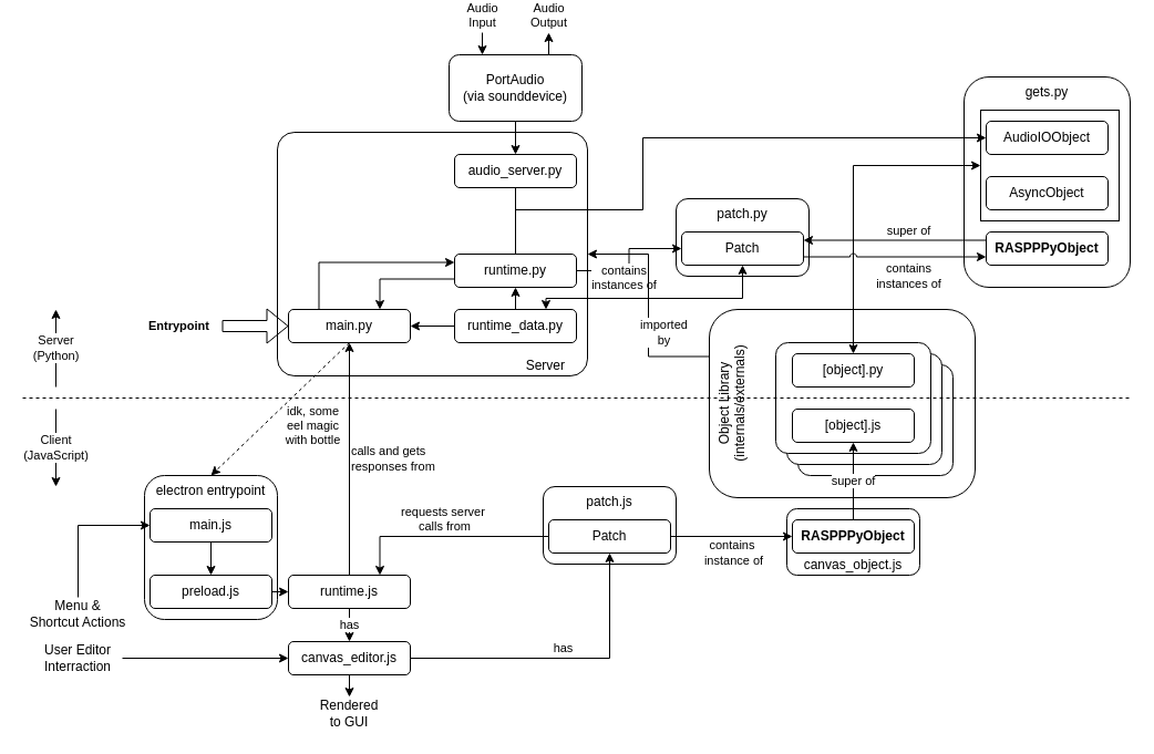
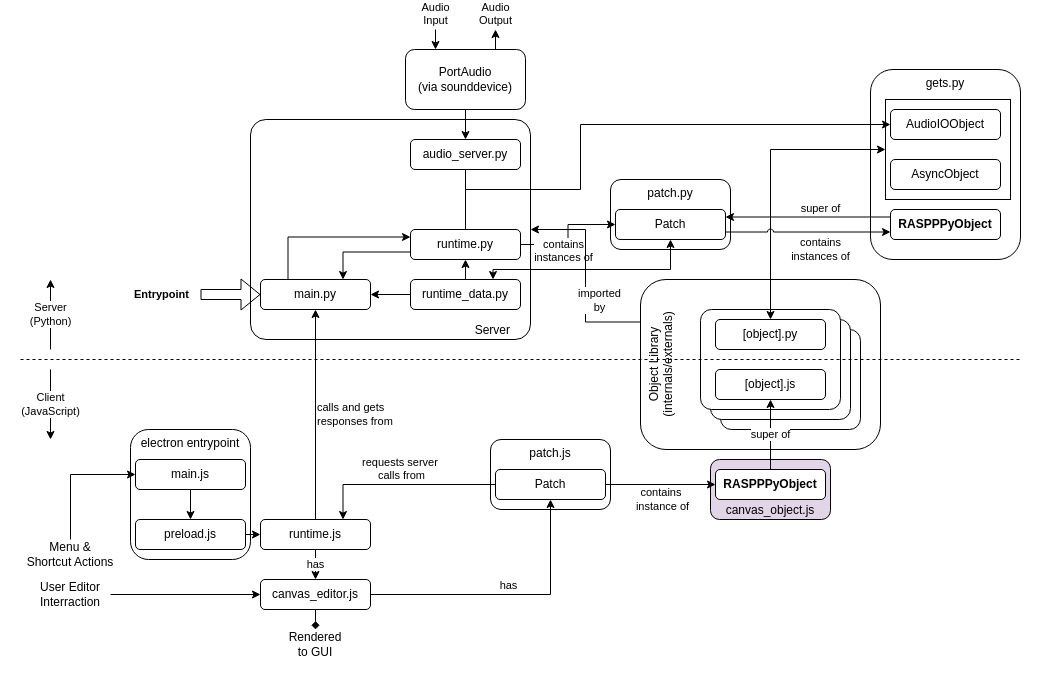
  <mxCell id="0" />
  <mxCell id="1" parent="0" />
  <mxCell id="2" value="patch.py" style="rounded=1;whiteSpace=wrap;html=1;verticalAlign=top;" vertex="1" parent="1"><mxGeometry x="610" y="170" width="120" height="70" as="geometry" /></mxCell>
  <mxCell id="3" value="&lt;div&gt;Object Library (internals/externals)&lt;br&gt;&lt;/div&gt;" style="rounded=1;whiteSpace=wrap;html=1;align=center;verticalAlign=top;horizontal=0;" vertex="1" parent="1"><mxGeometry x="640" y="270" width="240" height="170" as="geometry" /></mxCell>
  <mxCell id="4" value="" style="rounded=1;whiteSpace=wrap;html=1;arcSize=11;" vertex="1" parent="1"><mxGeometry x="720" y="320" width="140" height="100" as="geometry" /></mxCell>
  <mxCell id="5" value="" style="rounded=1;whiteSpace=wrap;html=1;arcSize=11;" vertex="1" parent="1"><mxGeometry x="710" y="310" width="140" height="100" as="geometry" /></mxCell>
  <mxCell id="6" value="&lt;div align=&quot;right&quot;&gt;Server&lt;span style=&quot;white-space: pre;&quot;&gt;&#09;&lt;/span&gt;&lt;/div&gt;" style="rounded=1;whiteSpace=wrap;html=1;verticalAlign=bottom;align=right;arcSize=7;" vertex="1" parent="1"><mxGeometry x="250" y="110" width="280" height="220" as="geometry" /></mxCell>
  <mxCell id="7" value="&lt;div&gt;Server&lt;/div&gt;&lt;div&gt;(Python)&lt;/div&gt;" style="endArrow=classic;html=1;rounded=0;" edge="1" parent="1"><mxGeometry width="50" height="50" relative="1" as="geometry"><mxPoint x="50" y="340" as="sourcePoint" /><mxPoint x="50" y="270" as="targetPoint" /></mxGeometry></mxCell>
  <mxCell id="8" value="&lt;div&gt;Client&lt;/div&gt;&lt;div&gt;(JavaScript)&lt;br&gt;&lt;/div&gt;" style="endArrow=classic;html=1;rounded=0;" edge="1" parent="1"><mxGeometry width="50" height="50" relative="1" as="geometry"><mxPoint x="50" y="360" as="sourcePoint" /><mxPoint x="50" y="430" as="targetPoint" /></mxGeometry></mxCell>
  <mxCell id="9" style="edgeStyle=orthogonalEdgeStyle;rounded=0;orthogonalLoop=1;jettySize=auto;html=1;exitX=0.25;exitY=0;exitDx=0;exitDy=0;entryX=0;entryY=0.25;entryDx=0;entryDy=0;" edge="1" parent="1" source="10" target="16"><mxGeometry relative="1" as="geometry" /></mxCell>
  <mxCell id="10" value="main.py" style="rounded=1;whiteSpace=wrap;html=1;" vertex="1" parent="1"><mxGeometry x="260" y="270" width="110" height="30" as="geometry" /></mxCell>
  <mxCell id="11" value="&lt;div&gt;&lt;b&gt;Entrypoint&lt;/b&gt;&lt;/div&gt;" style="shape=flexArrow;endArrow=classic;html=1;rounded=0;entryX=0;entryY=0.5;entryDx=0;entryDy=0;align=right;horizontal=1;verticalAlign=middle;labelPosition=left;verticalLabelPosition=middle;" edge="1" parent="1" target="10"><mxGeometry x="-1" y="-10" width="50" height="50" relative="1" as="geometry"><mxPoint x="200" y="285" as="sourcePoint" /><mxPoint x="210" y="205" as="targetPoint" /><mxPoint x="-10" y="-10" as="offset" /></mxGeometry></mxCell>
  <mxCell id="12" style="edgeStyle=orthogonalEdgeStyle;rounded=0;orthogonalLoop=1;jettySize=auto;html=1;exitX=0.5;exitY=1;exitDx=0;exitDy=0;entryX=0.5;entryY=0;entryDx=0;entryDy=0;endArrow=none;endFill=0;" edge="1" parent="1" source="13" target="16"><mxGeometry relative="1" as="geometry" /></mxCell>
  <mxCell id="13" value="audio_server.py" style="rounded=1;whiteSpace=wrap;html=1;" vertex="1" parent="1"><mxGeometry x="410" y="130" width="110" height="30" as="geometry" /></mxCell>
  <mxCell id="14" value="&lt;div&gt;contains&lt;/div&gt;&lt;div&gt;instances of&lt;br&gt;&lt;/div&gt;" style="edgeStyle=orthogonalEdgeStyle;rounded=0;orthogonalLoop=1;jettySize=auto;html=1;exitX=1;exitY=0.5;exitDx=0;exitDy=0;entryX=0;entryY=0.5;entryDx=0;entryDy=0;verticalAlign=top;" edge="1" parent="1" source="16" target="31"><mxGeometry x="0.053" y="5" relative="1" as="geometry"><mxPoint as="offset" /></mxGeometry></mxCell>
  <mxCell id="15" style="edgeStyle=orthogonalEdgeStyle;rounded=0;orthogonalLoop=1;jettySize=auto;html=1;exitX=0;exitY=0.75;exitDx=0;exitDy=0;entryX=0.75;entryY=0;entryDx=0;entryDy=0;" edge="1" parent="1" source="16" target="10"><mxGeometry relative="1" as="geometry" /></mxCell>
  <mxCell id="16" value="runtime.py" style="rounded=1;whiteSpace=wrap;html=1;" vertex="1" parent="1"><mxGeometry x="410" y="220" width="110" height="30" as="geometry" /></mxCell>
  <mxCell id="17" style="edgeStyle=orthogonalEdgeStyle;rounded=0;orthogonalLoop=1;jettySize=auto;html=1;exitX=0.5;exitY=0;exitDx=0;exitDy=0;entryX=0.5;entryY=1;entryDx=0;entryDy=0;" edge="1" parent="1" source="20" target="16"><mxGeometry relative="1" as="geometry" /></mxCell>
  <mxCell id="18" style="edgeStyle=orthogonalEdgeStyle;rounded=0;orthogonalLoop=1;jettySize=auto;html=1;exitX=0;exitY=0.5;exitDx=0;exitDy=0;entryX=1;entryY=0.5;entryDx=0;entryDy=0;" edge="1" parent="1" source="20" target="10"><mxGeometry relative="1" as="geometry" /></mxCell>
  <mxCell id="19" style="edgeStyle=orthogonalEdgeStyle;rounded=0;orthogonalLoop=1;jettySize=auto;html=1;exitX=0.75;exitY=0;exitDx=0;exitDy=0;entryX=0.5;entryY=1;entryDx=0;entryDy=0;startArrow=classic;startFill=1;" edge="1" parent="1" source="20" target="31"><mxGeometry relative="1" as="geometry"><mxPoint x="492.5" y="260" as="sourcePoint" /><mxPoint x="670" y="220" as="targetPoint" /><Array as="points"><mxPoint x="492" y="260" /><mxPoint x="670" y="260" /></Array></mxGeometry></mxCell>
  <mxCell id="20" value="runtime_data.py" style="rounded=1;whiteSpace=wrap;html=1;" vertex="1" parent="1"><mxGeometry x="410" y="270" width="110" height="30" as="geometry" /></mxCell>
  <mxCell id="21" value="" style="rounded=1;whiteSpace=wrap;html=1;arcSize=11;" vertex="1" parent="1"><mxGeometry x="700" y="300" width="140" height="100" as="geometry" /></mxCell>
  <mxCell id="22" value="" style="endArrow=none;html=1;rounded=0;strokeWidth=1;jumpSize=6;dashed=1;strokeColor=default;" edge="1" parent="1"><mxGeometry width="50" height="50" relative="1" as="geometry"><mxPoint x="20" y="350" as="sourcePoint" /><mxPoint x="1020" y="350" as="targetPoint" /></mxGeometry></mxCell>
  <mxCell id="23" value="[object].py" style="rounded=1;whiteSpace=wrap;html=1;" vertex="1" parent="1"><mxGeometry x="715" y="310" width="110" height="30" as="geometry" /></mxCell>
  <mxCell id="24" value="[object].js" style="rounded=1;whiteSpace=wrap;html=1;" vertex="1" parent="1"><mxGeometry x="715" y="360" width="110" height="30" as="geometry" /></mxCell>
  <mxCell id="25" value="gets.py" style="rounded=1;whiteSpace=wrap;html=1;verticalAlign=top;" vertex="1" parent="1"><mxGeometry x="870" y="60" width="150" height="190" as="geometry" /></mxCell>
  <mxCell id="26" value="super of" style="edgeStyle=orthogonalEdgeStyle;rounded=0;orthogonalLoop=1;jettySize=auto;html=1;exitX=0;exitY=0.25;exitDx=0;exitDy=0;entryX=1;entryY=0.25;entryDx=0;entryDy=0;verticalAlign=bottom;" edge="1" parent="1"><mxGeometry x="-0.151" relative="1" as="geometry"><mxPoint x="890" y="207.5" as="sourcePoint" /><mxPoint x="725" y="207.5" as="targetPoint" /><mxPoint as="offset" /></mxGeometry></mxCell>
  <mxCell id="27" style="edgeStyle=orthogonalEdgeStyle;rounded=0;orthogonalLoop=1;jettySize=auto;html=1;entryX=0.5;entryY=0;entryDx=0;entryDy=0;exitX=0;exitY=0.5;exitDx=0;exitDy=0;startArrow=classic;startFill=1;" edge="1" parent="1" source="29" target="23"><mxGeometry relative="1" as="geometry"><mxPoint x="770" y="200" as="sourcePoint" /></mxGeometry></mxCell>
  <mxCell id="28" value="RASPPPyObject" style="rounded=1;whiteSpace=wrap;html=1;fontStyle=1;strokeWidth=1;" vertex="1" parent="1"><mxGeometry x="890" y="200" width="110" height="30" as="geometry" /></mxCell>
  <mxCell id="29" value="" style="rounded=0;whiteSpace=wrap;html=1;" vertex="1" parent="1"><mxGeometry x="885" y="90" width="125" height="100" as="geometry" /></mxCell>
  <mxCell id="30" value="&lt;div&gt;contains&lt;/div&gt;&lt;div&gt;instances of&lt;br&gt;&lt;/div&gt;" style="edgeStyle=orthogonalEdgeStyle;rounded=0;orthogonalLoop=1;jettySize=auto;html=1;exitX=1;exitY=0.75;exitDx=0;exitDy=0;entryX=0;entryY=0.75;entryDx=0;entryDy=0;jumpStyle=arc;" edge="1" parent="1" source="31" target="28"><mxGeometry x="0.151" y="-17" relative="1" as="geometry"><mxPoint as="offset" /></mxGeometry></mxCell>
  <mxCell id="31" value="Patch" style="rounded=1;whiteSpace=wrap;html=1;" vertex="1" parent="1"><mxGeometry x="615" y="200" width="110" height="30" as="geometry" /></mxCell>
  <mxCell id="32" value="AudioIOObject" style="rounded=1;whiteSpace=wrap;html=1;" vertex="1" parent="1"><mxGeometry x="890" y="100" width="110" height="30" as="geometry" /></mxCell>
  <mxCell id="33" value="AsyncObject" style="rounded=1;whiteSpace=wrap;html=1;" vertex="1" parent="1"><mxGeometry x="890" y="150" width="110" height="30" as="geometry" /></mxCell>
  <mxCell id="34" style="edgeStyle=orthogonalEdgeStyle;rounded=0;orthogonalLoop=1;jettySize=auto;html=1;exitX=0.5;exitY=1;exitDx=0;exitDy=0;entryX=0.5;entryY=0;entryDx=0;entryDy=0;" edge="1" parent="1" source="35" target="13"><mxGeometry relative="1" as="geometry" /></mxCell>
  <mxCell id="35" value="&lt;div&gt;PortAudio&lt;/div&gt;&lt;div&gt;(via sounddevice)&lt;br&gt;&lt;/div&gt;" style="rounded=1;whiteSpace=wrap;html=1;" vertex="1" parent="1"><mxGeometry x="405" y="40" width="120" height="60" as="geometry" /></mxCell>
  <mxCell id="36" style="edgeStyle=orthogonalEdgeStyle;rounded=0;orthogonalLoop=1;jettySize=auto;html=1;exitX=0.5;exitY=0;exitDx=0;exitDy=0;entryX=0;entryY=0.5;entryDx=0;entryDy=0;" edge="1" parent="1" source="16" target="32"><mxGeometry relative="1" as="geometry"><Array as="points"><mxPoint x="465" y="180" /><mxPoint x="580" y="180" /><mxPoint x="580" y="115" /></Array></mxGeometry></mxCell>
  <mxCell id="37" value="&lt;div&gt;Audio&lt;/div&gt;&lt;div&gt;Input&lt;/div&gt;" style="endArrow=classic;html=1;rounded=0;entryX=0.25;entryY=0;entryDx=0;entryDy=0;verticalAlign=bottom;" edge="1" parent="1" target="35"><mxGeometry x="-1" width="50" height="50" relative="1" as="geometry"><mxPoint x="435" y="20" as="sourcePoint" /><mxPoint x="420" y="-30" as="targetPoint" /><mxPoint as="offset" /></mxGeometry></mxCell>
  <mxCell id="38" value="&lt;div&gt;Audio&lt;/div&gt;&lt;div&gt;Output&lt;/div&gt;" style="endArrow=none;html=1;rounded=0;entryX=0.75;entryY=0;entryDx=0;entryDy=0;verticalAlign=bottom;startArrow=classic;startFill=1;endFill=0;" edge="1" parent="1" target="35"><mxGeometry x="-1" width="50" height="50" relative="1" as="geometry"><mxPoint x="495" y="20" as="sourcePoint" /><mxPoint x="445" y="50" as="targetPoint" /><mxPoint as="offset" /></mxGeometry></mxCell>
  <mxCell id="39" value="&lt;div&gt;imported&lt;/div&gt;&lt;div&gt;by&lt;br&gt;&lt;/div&gt;" style="edgeStyle=orthogonalEdgeStyle;rounded=0;orthogonalLoop=1;jettySize=auto;html=1;exitX=0;exitY=0.25;exitDx=0;exitDy=0;" edge="1" parent="1" source="3" target="6"><mxGeometry x="-0.593" y="-22" relative="1" as="geometry"><mxPoint as="offset" /></mxGeometry></mxCell>
  <mxCell id="40" value="electron entrypoint" style="rounded=1;whiteSpace=wrap;html=1;verticalAlign=top;" vertex="1" parent="1"><mxGeometry x="130" y="420" width="120" height="130" as="geometry" /></mxCell>
  <mxCell id="41" style="edgeStyle=orthogonalEdgeStyle;rounded=0;orthogonalLoop=1;jettySize=auto;html=1;exitX=0.5;exitY=1;exitDx=0;exitDy=0;entryX=0.5;entryY=0;entryDx=0;entryDy=0;" edge="1" parent="1" source="42" target="44"><mxGeometry relative="1" as="geometry" /></mxCell>
  <mxCell id="42" value="main.js" style="rounded=1;whiteSpace=wrap;html=1;" vertex="1" parent="1"><mxGeometry x="135" y="450" width="110" height="30" as="geometry" /></mxCell>
  <mxCell id="43" style="edgeStyle=orthogonalEdgeStyle;rounded=0;orthogonalLoop=1;jettySize=auto;html=1;exitX=1;exitY=0.5;exitDx=0;exitDy=0;entryX=0;entryY=0.5;entryDx=0;entryDy=0;" edge="1" parent="1" source="44" target="48"><mxGeometry relative="1" as="geometry" /></mxCell>
  <mxCell id="44" value="preload.js" style="rounded=1;whiteSpace=wrap;html=1;" vertex="1" parent="1"><mxGeometry x="135" y="510" width="110" height="30" as="geometry" /></mxCell>
- <mxCell id="45" value="&lt;div&gt;idk, some&lt;/div&gt;&lt;div&gt;eel magic&lt;/div&gt;&lt;div&gt;with bottle&lt;br&gt;&lt;/div&gt;" style="endArrow=classic;html=1;rounded=0;exitX=0.5;exitY=1;exitDx=0;exitDy=0;entryX=0.5;entryY=0;entryDx=0;entryDy=0;dashed=1;" edge="1" parent="1" source="10" target="40"><mxGeometry x="-0.118" y="31" width="50" height="50" relative="1" as="geometry"><mxPoint x="320" y="440" as="sourcePoint" /><mxPoint x="370" y="390" as="targetPoint" /><mxPoint as="offset" /></mxGeometry></mxCell>
  <mxCell id="46" value="&lt;div align=&quot;left&quot;&gt;calls and gets&amp;nbsp;&lt;/div&gt;&lt;div align=&quot;left&quot;&gt;responses from&lt;/div&gt;" style="edgeStyle=orthogonalEdgeStyle;rounded=0;orthogonalLoop=1;jettySize=auto;html=1;exitX=0.5;exitY=0;exitDx=0;exitDy=0;entryX=0.5;entryY=1;entryDx=0;entryDy=0;align=left;" edge="1" parent="1" source="48" target="10"><mxGeometry relative="1" as="geometry" /></mxCell>
  <mxCell id="47" value="has" style="edgeStyle=orthogonalEdgeStyle;rounded=0;orthogonalLoop=1;jettySize=auto;html=1;exitX=0.5;exitY=1;exitDx=0;exitDy=0;entryX=0.5;entryY=0;entryDx=0;entryDy=0;" edge="1" parent="1" source="48" target="58"><mxGeometry relative="1" as="geometry" /></mxCell>
  <mxCell id="48" value="runtime.js" style="rounded=1;whiteSpace=wrap;html=1;" vertex="1" parent="1"><mxGeometry x="260" y="510" width="110" height="30" as="geometry" /></mxCell>
  <mxCell id="49" value="patch.js" style="rounded=1;whiteSpace=wrap;html=1;verticalAlign=top;" vertex="1" parent="1"><mxGeometry x="490" y="430" width="120" height="70" as="geometry" /></mxCell>
- <mxCell id="50" value="canvas_object.js" style="rounded=1;whiteSpace=wrap;html=1;verticalAlign=bottom;" vertex="1" parent="1"><mxGeometry x="710" y="450" width="120" height="60" as="geometry" /></mxCell>
+ <mxCell id="50" value="canvas_object.js" style="rounded=1;whiteSpace=wrap;html=1;verticalAlign=bottom;fillColor=#e1d5e7;" vertex="1" parent="1"><mxGeometry x="710" y="450" width="120" height="60" as="geometry" /></mxCell>
  <mxCell id="51" value="super of" style="edgeStyle=orthogonalEdgeStyle;rounded=0;orthogonalLoop=1;jettySize=auto;html=1;exitX=0.5;exitY=0;exitDx=0;exitDy=0;entryX=0.5;entryY=1;entryDx=0;entryDy=0;" edge="1" parent="1" source="52" target="24"><mxGeometry relative="1" as="geometry" /></mxCell>
  <mxCell id="52" value="RASPPPyObject" style="rounded=1;whiteSpace=wrap;html=1;fontStyle=1;strokeWidth=1;" vertex="1" parent="1"><mxGeometry x="715" y="460" width="110" height="30" as="geometry" /></mxCell>
  <mxCell id="53" value="&lt;div&gt;contains&amp;nbsp;&lt;/div&gt;&lt;div&gt;instance of&lt;/div&gt;" style="edgeStyle=orthogonalEdgeStyle;rounded=0;orthogonalLoop=1;jettySize=auto;html=1;exitX=1;exitY=0.5;exitDx=0;exitDy=0;entryX=0;entryY=0.5;entryDx=0;entryDy=0;" edge="1" parent="1" source="55" target="52"><mxGeometry x="0.03" y="-15" relative="1" as="geometry"><mxPoint as="offset" /></mxGeometry></mxCell>
  <mxCell id="54" value="&lt;div&gt;requests server&amp;nbsp;&lt;/div&gt;&lt;div&gt;calls from&lt;/div&gt;" style="edgeStyle=orthogonalEdgeStyle;rounded=0;orthogonalLoop=1;jettySize=auto;html=1;exitX=0;exitY=0.5;exitDx=0;exitDy=0;entryX=0.75;entryY=0;entryDx=0;entryDy=0;verticalAlign=bottom;" edge="1" parent="1" source="55" target="48"><mxGeometry relative="1" as="geometry" /></mxCell>
  <mxCell id="55" value="Patch" style="rounded=1;whiteSpace=wrap;html=1;" vertex="1" parent="1"><mxGeometry x="495" y="460" width="110" height="30" as="geometry" /></mxCell>
  <mxCell id="56" value="has" style="edgeStyle=orthogonalEdgeStyle;rounded=0;orthogonalLoop=1;jettySize=auto;html=1;exitX=1;exitY=0.5;exitDx=0;exitDy=0;entryX=0.5;entryY=1;entryDx=0;entryDy=0;verticalAlign=bottom;" edge="1" parent="1" source="58" target="55"><mxGeometry relative="1" as="geometry" /></mxCell>
- <mxCell id="57" style="edgeStyle=orthogonalEdgeStyle;rounded=0;orthogonalLoop=1;jettySize=auto;html=1;exitX=0.5;exitY=1;exitDx=0;exitDy=0;entryX=0.5;entryY=0;entryDx=0;entryDy=0;" edge="1" parent="1" source="58" target="63"><mxGeometry relative="1" as="geometry" /></mxCell>
+ <mxCell id="57" style="edgeStyle=orthogonalEdgeStyle;rounded=0;orthogonalLoop=1;jettySize=auto;html=1;exitX=0.5;exitY=1;exitDx=0;exitDy=0;entryX=0.5;entryY=0;entryDx=0;entryDy=0;endArrow=diamond;" edge="1" parent="1" source="58" target="63"><mxGeometry relative="1" as="geometry" /></mxCell>
  <mxCell id="58" value="canvas_editor.js" style="rounded=1;whiteSpace=wrap;html=1;" vertex="1" parent="1"><mxGeometry x="260" y="570" width="110" height="30" as="geometry" /></mxCell>
  <mxCell id="59" style="edgeStyle=orthogonalEdgeStyle;rounded=0;orthogonalLoop=1;jettySize=auto;html=1;exitX=1;exitY=0.5;exitDx=0;exitDy=0;entryX=0;entryY=0.5;entryDx=0;entryDy=0;" edge="1" parent="1" source="60" target="58"><mxGeometry relative="1" as="geometry" /></mxCell>
  <mxCell id="60" value="User Editor Interraction" style="text;html=1;strokeColor=none;fillColor=none;align=center;verticalAlign=middle;whiteSpace=wrap;rounded=0;" vertex="1" parent="1"><mxGeometry x="30" y="570" width="80" height="30" as="geometry" /></mxCell>
  <mxCell id="61" style="edgeStyle=orthogonalEdgeStyle;rounded=0;orthogonalLoop=1;jettySize=auto;html=1;exitX=0.5;exitY=0;exitDx=0;exitDy=0;entryX=0;entryY=0.5;entryDx=0;entryDy=0;" edge="1" parent="1" source="62" target="42"><mxGeometry relative="1" as="geometry" /></mxCell>
  <mxCell id="62" value="Menu &amp;amp; Shortcut Actions" style="text;html=1;strokeColor=none;fillColor=none;align=center;verticalAlign=middle;whiteSpace=wrap;rounded=0;" vertex="1" parent="1"><mxGeometry x="25" y="530" width="90" height="30" as="geometry" /></mxCell>
  <mxCell id="63" value="Rendered to GUI" style="text;html=1;strokeColor=none;fillColor=none;align=center;verticalAlign=middle;whiteSpace=wrap;rounded=0;" vertex="1" parent="1"><mxGeometry x="285" y="620" width="60" height="30" as="geometry" /></mxCell>
